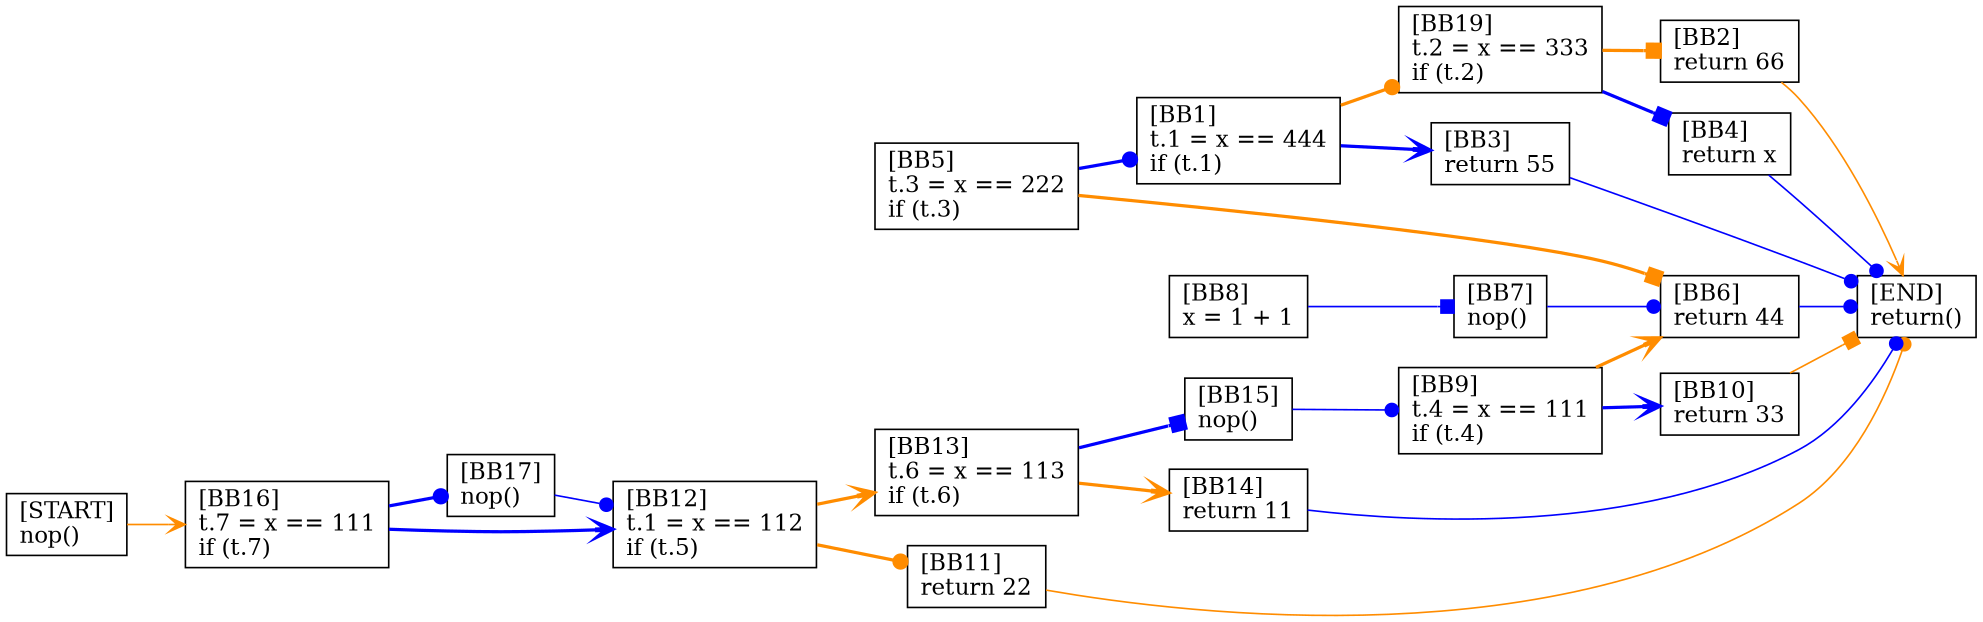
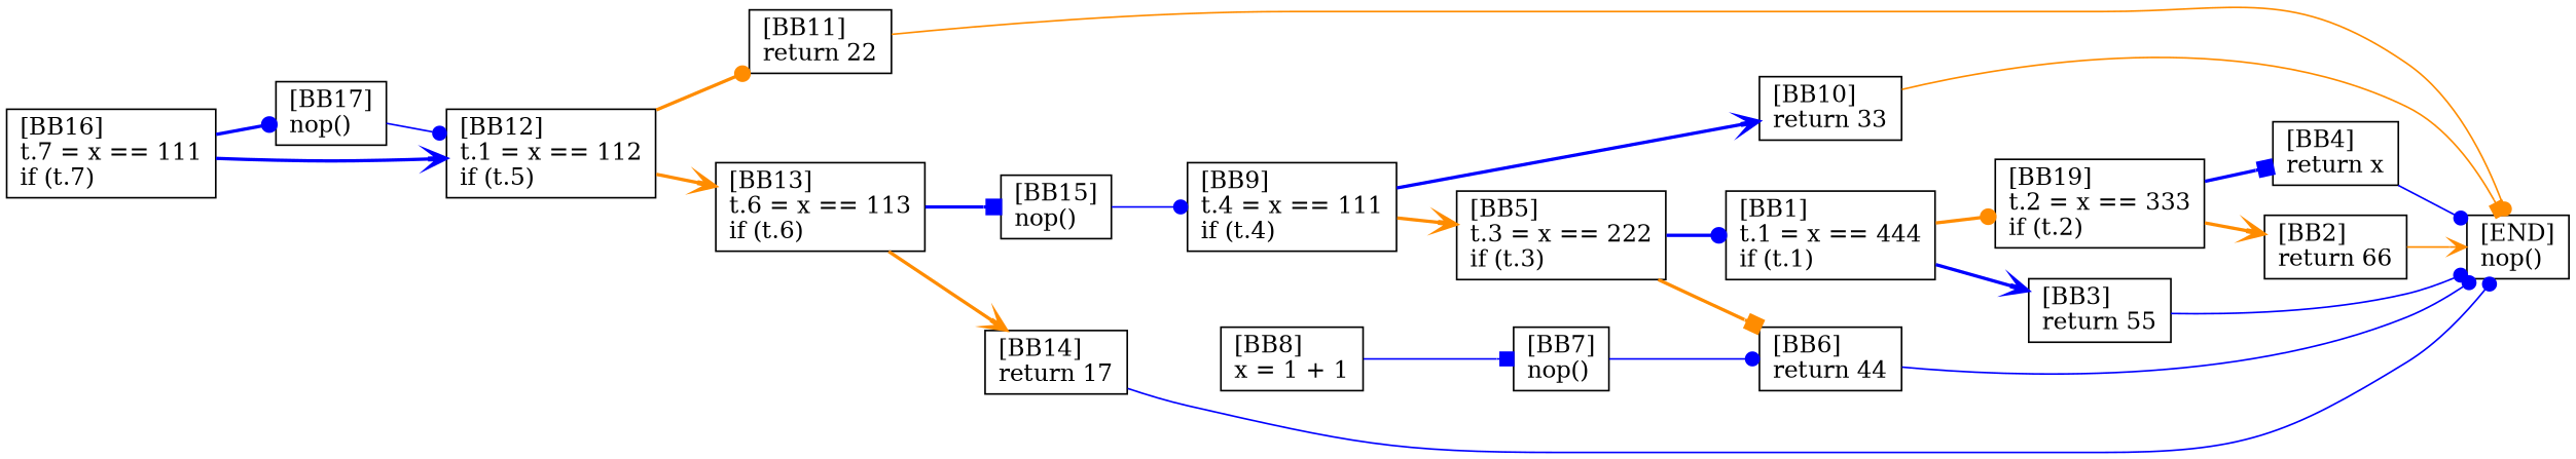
  digraph {
    rankdir=LR
    node [shape=box]
    edge [arrowhead=dot color=blue penwidth=2]
    n1 [label="[BB17]\lnop()\l"]
    n2 [label="[BB12]\lt.1 = x == 112\lif (t.5)\l"]
    n3 [label="[BB11]\lreturn 22\l"]
    n4 [label="[BB13]\lt.6 = x == 113\lif (t.6)\l"]
    n5 [label="[BB16]\lt.7 = x == 111\lif (t.7)\l"]
    n6 [label="[BB15]\lnop()\l"]
    n7 [label="[BB9]\lt.4 = x == 111\lif (t.4)\l"]
    n8 [label="[BB5]\lt.3 = x == 222\lif (t.3)\l"]
    n9 [label="[BB10]\lreturn 33\l"]
    n10 [label="[BB4]\lreturn x\l"]
-   n11 [label="[END]\lreturn()\l"]
+   n11 [label="[END]\lnop()\l"]
    n12 [label="[BB3]\lreturn 55\l"]
    n13 [label="[BB2]\lreturn 66\l"]
    n14 [label="[BB19]\lt.2 = x == 333\lif (t.2)\l"]
    n15 [label="[BB1]\lt.1 = x == 444\lif (t.1)\l"]
    n16 [label="[BB6]\lreturn 44\l"]
    n17 [label="[BB7]\lnop()\l"]
    n18 [label="[BB8]\lx = 1 + 1\l"]
-   n19 [label="[START]\lnop()\l"]
-   n20 [label="[BB14]\lreturn 11\l"]
+   n20 [label="[BB14]\lreturn 17\l"]
    n1 -> n2 [penwidth=""]
    n2 -> n3 [color=darkorange]
    n2 -> n4 [arrowhead=vee color=darkorange]
    n3 -> n11 [color=darkorange penwidth=""]
    n4 -> n6 [arrowhead=box]
    n4 -> n20 [arrowhead=vee color=darkorange]
    n5 -> n1
    n5 -> n2 [arrowhead=vee]
    n6 -> n7 [penwidth=""]
-   n7 -> n16 [arrowhead=vee color=darkorange]
+   n7 -> n8 [arrowhead=vee color=darkorange]
    n7 -> n9 [arrowhead=vee]
    n8 -> n15
    n8 -> n16 [arrowhead=box color=darkorange]
    n9 -> n11 [arrowhead=box color=darkorange penwidth=""]
    n10 -> n11 [penwidth=""]
    n12 -> n11 [penwidth=""]
    n13 -> n11 [arrowhead=vee color=darkorange penwidth=""]
    n14 -> n10 [arrowhead=box]
-   n14 -> n13 [arrowhead=box color=darkorange]
+   n14 -> n13 [arrowhead=vee color=darkorange]
    n15 -> n12 [arrowhead=vee]
    n15 -> n14 [color=darkorange]
    n16 -> n11 [penwidth=""]
    n17 -> n16 [penwidth=""]
    n18 -> n17 [arrowhead=box penwidth=""]
-   n19 -> n5 [arrowhead=vee color=darkorange penwidth=""]
    n20 -> n11 [penwidth=""]
  }
